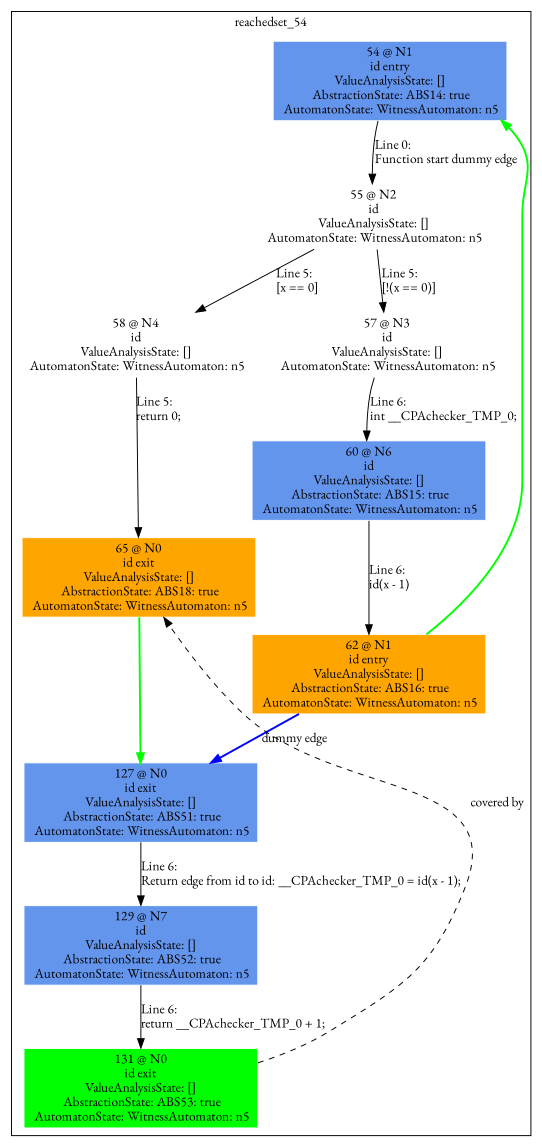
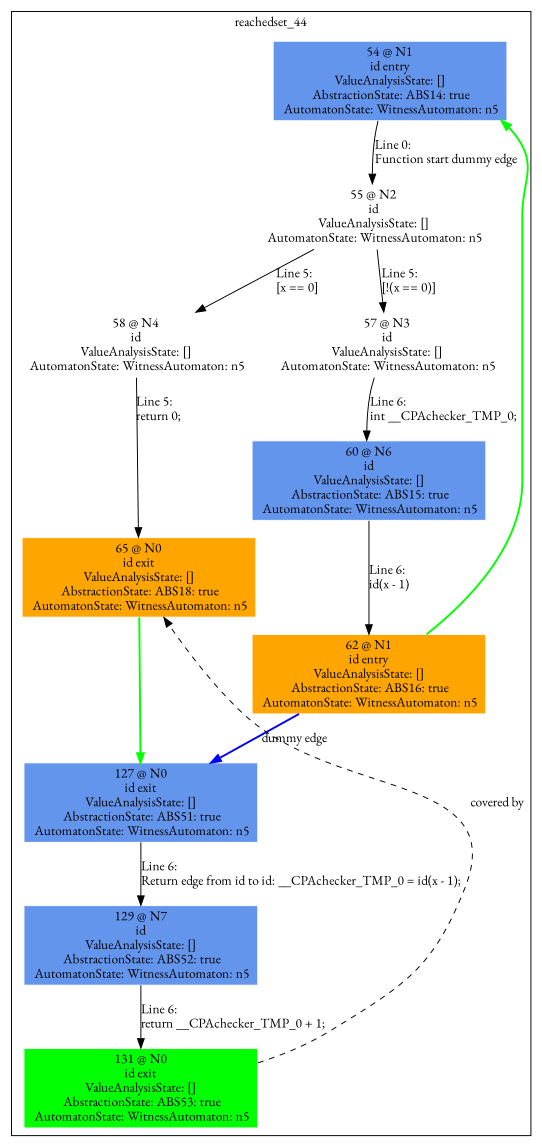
  digraph {
    fontname="EB Garamond"
    node [color=white fillcolor=cornflowerblue shape=box style=filled fontname="EB Garamond"]
    edge [fontname="EB Garamond"]
    n1 [label="54 @ N1\nid entry\nValueAnalysisState: []\n AbstractionState: ABS14: true\n AutomatonState: WitnessAutomaton: n5\n"]
    n2 [label="55 @ N2\nid\nValueAnalysisState: []\n AutomatonState: WitnessAutomaton: n5\n" fillcolor=""]
    n3 [label="58 @ N4\nid\nValueAnalysisState: []\n AutomatonState: WitnessAutomaton: n5\n" fillcolor=""]
    n4 [label="57 @ N3\nid\nValueAnalysisState: []\n AutomatonState: WitnessAutomaton: n5\n" fillcolor=""]
    n5 [fillcolor=orange label="65 @ N0\nid exit\nValueAnalysisState: []\n AbstractionState: ABS18: true\n AutomatonState: WitnessAutomaton: n5\n"]
    n6 [label="60 @ N6\nid\nValueAnalysisState: []\n AbstractionState: ABS15: true\n AutomatonState: WitnessAutomaton: n5\n"]
    n7 [fillcolor=orange label="62 @ N1\nid entry\nValueAnalysisState: []\n AbstractionState: ABS16: true\n AutomatonState: WitnessAutomaton: n5\n"]
    n8 [label="127 @ N0\nid exit\nValueAnalysisState: []\n AbstractionState: ABS51: true\n AutomatonState: WitnessAutomaton: n5\n"]
    n9 [label="129 @ N7\nid\nValueAnalysisState: []\n AbstractionState: ABS52: true\n AutomatonState: WitnessAutomaton: n5\n"]
    n10 [fillcolor=green label="131 @ N0\nid exit\nValueAnalysisState: []\n AbstractionState: ABS53: true\n AutomatonState: WitnessAutomaton: n5\n"]
    subgraph cluster_1 {
-     label=reachedset_54
+     label=reachedset_44
      n1
      n2
      n3
      n4
      n5
      n6
      n7
      n8
      n9
      n10
    }
    n1 -> n2 [label="Line 0: \lFunction start dummy edge\l"]
    n2 -> n3 [label="Line 5: \l[x == 0]\l"]
    n2 -> n4 [label="Line 5: \l[!(x == 0)]\l"]
    n3 -> n5 [label="Line 5: \lreturn 0;\l"]
    n4 -> n6 [label="Line 6: \lint __CPAchecker_TMP_0;\l"]
    n5 -> n8 [color=green style=bold]
    n6 -> n7 [label="Line 6: \lid(x - 1)\l"]
    n7 -> n1 [color=green style=bold]
    n7 -> n8 [color=blue label="dummy edge" style=bold]
    n8 -> n9 [label="Line 6: \lReturn edge from id to id: __CPAchecker_TMP_0 = id(x - 1);\l"]
    n9 -> n10 [label="Line 6: \lreturn __CPAchecker_TMP_0 + 1;\l"]
    n10 -> n5 [label="covered by" style=dashed weight=0]
  }
